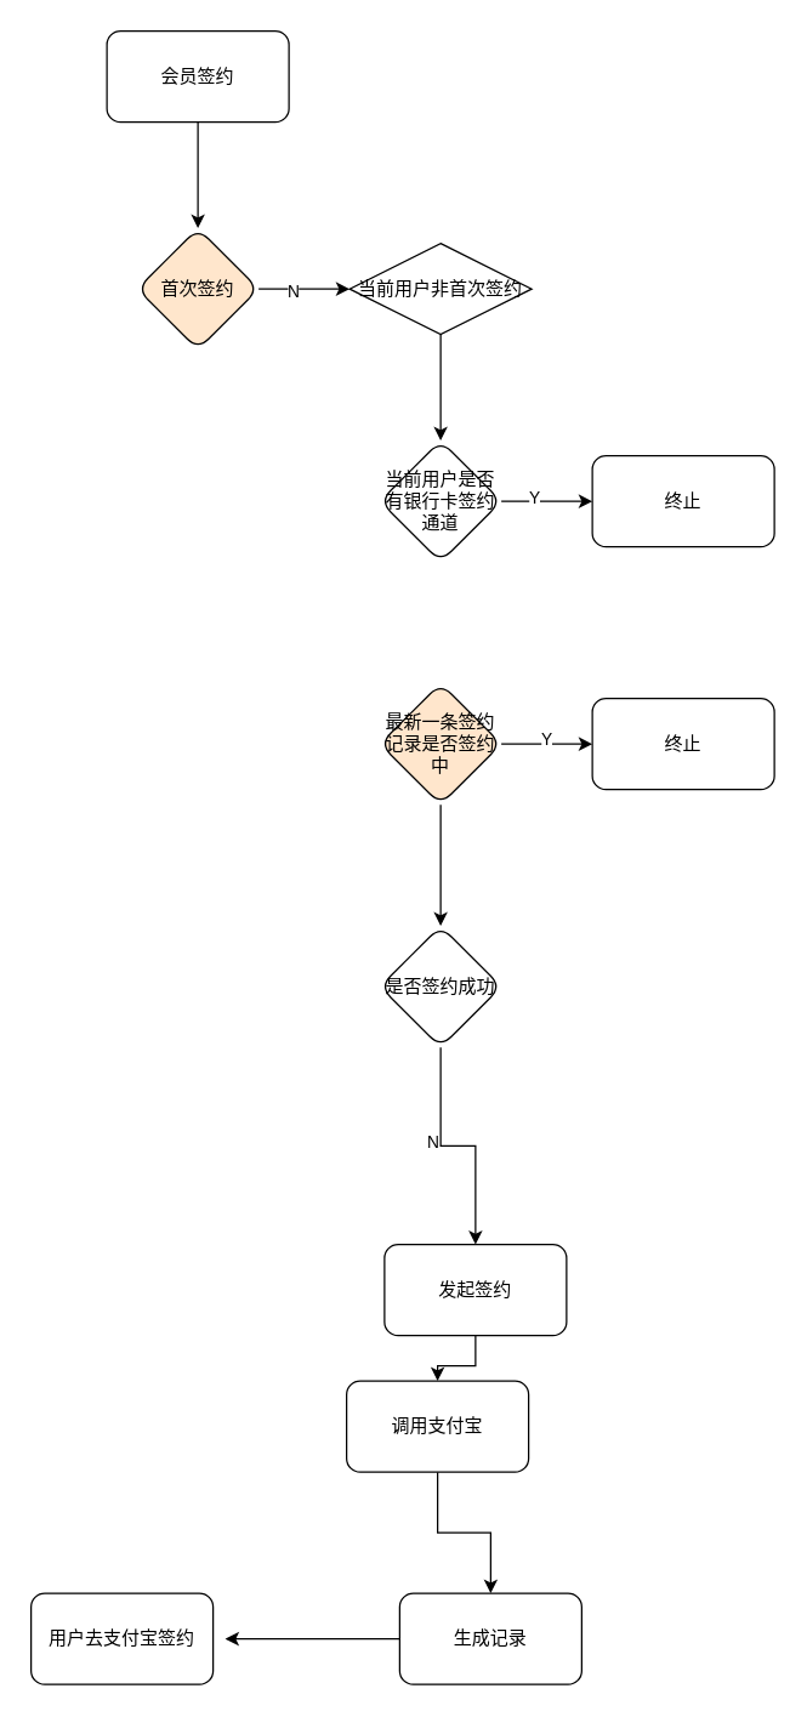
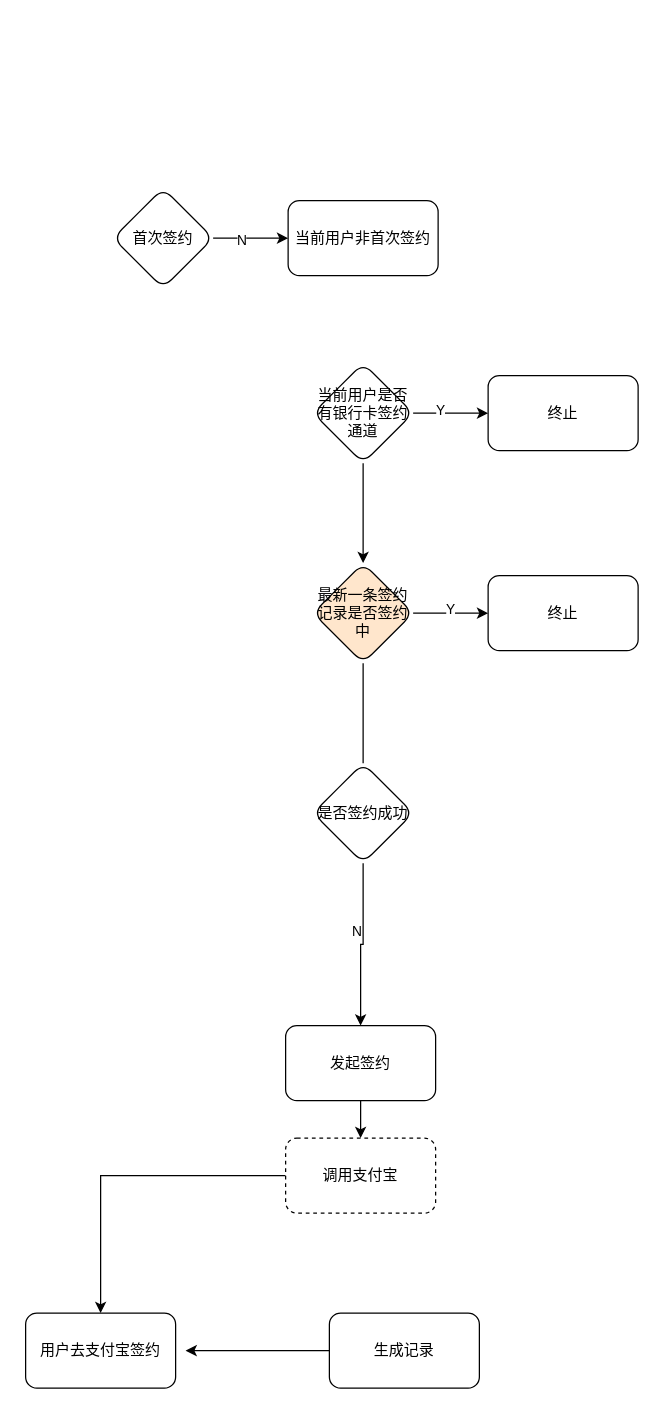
  <mxCell id="0" />
  <mxCell id="1" parent="0" />
- <mxCell id="2" value="" style="edgeStyle=orthogonalEdgeStyle;rounded=0;orthogonalLoop=1;jettySize=auto;html=1;" edge="1" parent="1" source="3" target="6"><mxGeometry relative="1" as="geometry" /></mxCell>
- <mxCell id="3" value="会员签约" style="rounded=1;whiteSpace=wrap;html=1;" vertex="1" parent="1"><mxGeometry x="70" y="20" width="120" height="60" as="geometry" /></mxCell>
  <mxCell id="4" value="" style="edgeStyle=orthogonalEdgeStyle;rounded=0;orthogonalLoop=1;jettySize=auto;html=1;" edge="1" parent="1" source="6" target="15"><mxGeometry relative="1" as="geometry" /></mxCell>
  <mxCell id="5" value="N" style="edgeLabel;html=1;align=center;verticalAlign=middle;resizable=0;points=[];" vertex="1" connectable="0" parent="4"><mxGeometry x="-0.28" y="-1" relative="1" as="geometry"><mxPoint as="offset" /></mxGeometry></mxCell>
- <mxCell id="6" value="首次签约" style="rhombus;whiteSpace=wrap;html=1;rounded=1;fillColor=#ffe6cc;" vertex="1" parent="1"><mxGeometry x="90" y="150" width="80" height="80" as="geometry" /></mxCell>
+ <mxCell id="6" value="首次签约" style="rhombus;whiteSpace=wrap;html=1;rounded=1;" vertex="1" parent="1"><mxGeometry x="90" y="150" width="80" height="80" as="geometry" /></mxCell>
  <mxCell id="7" value="" style="edgeStyle=orthogonalEdgeStyle;rounded=0;orthogonalLoop=1;jettySize=auto;html=1;" edge="1" parent="1" source="8" target="10"><mxGeometry relative="1" as="geometry" /></mxCell>
- <mxCell id="8" value="发起签约" style="whiteSpace=wrap;html=1;rounded=1;" vertex="1" parent="1"><mxGeometry x="253" y="820" width="120" height="60" as="geometry" /></mxCell>
- <mxCell id="9" value="" style="edgeStyle=orthogonalEdgeStyle;rounded=0;orthogonalLoop=1;jettySize=auto;html=1;" edge="1" parent="1" source="10" target="12"><mxGeometry relative="1" as="geometry" /></mxCell>
- <mxCell id="10" value="调用支付宝" style="rounded=1;whiteSpace=wrap;html=1;" vertex="1" parent="1"><mxGeometry x="228" y="910" width="120" height="60" as="geometry" /></mxCell>
+ <mxCell id="8" value="发起签约" style="whiteSpace=wrap;html=1;rounded=1;" vertex="1" parent="1"><mxGeometry x="228" y="820" width="120" height="60" as="geometry" /></mxCell>
+ <mxCell id="9" value="" style="edgeStyle=orthogonalEdgeStyle;rounded=0;orthogonalLoop=1;jettySize=auto;html=1;" edge="1" parent="1" source="10" target="13"><mxGeometry relative="1" as="geometry" /></mxCell>
+ <mxCell id="10" value="调用支付宝" style="rounded=1;whiteSpace=wrap;html=1;dashed=1;" vertex="1" parent="1"><mxGeometry x="228" y="910" width="120" height="60" as="geometry" /></mxCell>
  <mxCell id="11" value="" style="edgeStyle=orthogonalEdgeStyle;rounded=0;orthogonalLoop=1;jettySize=auto;html=1;" edge="1" parent="1" source="12"><mxGeometry relative="1" as="geometry"><mxPoint x="148" y="1080" as="targetPoint" /></mxGeometry></mxCell>
  <mxCell id="12" value="生成记录" style="whiteSpace=wrap;html=1;rounded=1;" vertex="1" parent="1"><mxGeometry x="263" y="1050" width="120" height="60" as="geometry" /></mxCell>
  <mxCell id="13" value="用户去支付宝签约" style="whiteSpace=wrap;html=1;rounded=1;" vertex="1" parent="1"><mxGeometry x="20" y="1050" width="120" height="60" as="geometry" /></mxCell>
- <mxCell id="14" value="" style="edgeStyle=orthogonalEdgeStyle;rounded=0;orthogonalLoop=1;jettySize=auto;html=1;" edge="1" parent="1" source="15" target="19"><mxGeometry relative="1" as="geometry" /></mxCell>
- <mxCell id="15" value="当前用户非首次签约" style="rhombus;whiteSpace=wrap;html=1;" vertex="1" parent="1"><mxGeometry x="230" y="160" width="120" height="60" as="geometry" /></mxCell>
+ <mxCell id="15" value="当前用户非首次签约" style="whiteSpace=wrap;html=1;rounded=1;" vertex="1" parent="1"><mxGeometry x="230" y="160" width="120" height="60" as="geometry" /></mxCell>
  <mxCell id="16" value="" style="edgeStyle=orthogonalEdgeStyle;rounded=0;orthogonalLoop=1;jettySize=auto;html=1;" edge="1" parent="1" source="19" target="20"><mxGeometry relative="1" as="geometry" /></mxCell>
  <mxCell id="17" value="Y" style="edgeLabel;html=1;align=center;verticalAlign=middle;resizable=0;points=[];" vertex="1" connectable="0" parent="16"><mxGeometry x="-0.313" y="3" relative="1" as="geometry"><mxPoint as="offset" /></mxGeometry></mxCell>
+ <mxCell id="18" value="" style="edgeStyle=orthogonalEdgeStyle;rounded=0;orthogonalLoop=1;jettySize=auto;html=1;" edge="1" parent="1" source="19" target="24"><mxGeometry relative="1" as="geometry" /></mxCell>
  <mxCell id="19" value="当前用户是否有银行卡签约通道" style="rhombus;whiteSpace=wrap;html=1;rounded=1;" vertex="1" parent="1"><mxGeometry x="250" y="290" width="80" height="80" as="geometry" /></mxCell>
  <mxCell id="20" value="终止" style="whiteSpace=wrap;html=1;rounded=1;" vertex="1" parent="1"><mxGeometry x="390" y="300" width="120" height="60" as="geometry" /></mxCell>
  <mxCell id="21" value="" style="edgeStyle=orthogonalEdgeStyle;rounded=0;orthogonalLoop=1;jettySize=auto;html=1;" edge="1" parent="1" source="24" target="25"><mxGeometry relative="1" as="geometry" /></mxCell>
  <mxCell id="22" value="Y" style="edgeLabel;html=1;align=center;verticalAlign=middle;resizable=0;points=[];" vertex="1" connectable="0" parent="21"><mxGeometry x="-0.047" y="4" relative="1" as="geometry"><mxPoint as="offset" /></mxGeometry></mxCell>
- <mxCell id="23" value="" style="edgeStyle=orthogonalEdgeStyle;rounded=0;orthogonalLoop=1;jettySize=auto;html=1;" edge="1" parent="1" source="24" target="28"><mxGeometry relative="1" as="geometry" /></mxCell>
+ <mxCell id="23" value="" style="edgeStyle=orthogonalEdgeStyle;rounded=0;orthogonalLoop=1;jettySize=auto;html=1;endArrow=none;" edge="1" parent="1" source="24" target="28"><mxGeometry relative="1" as="geometry" /></mxCell>
  <mxCell id="24" value="最新一条签约记录是否签约中" style="rhombus;whiteSpace=wrap;html=1;rounded=1;fillColor=#ffe6cc;" vertex="1" parent="1"><mxGeometry x="250" y="450" width="80" height="80" as="geometry" /></mxCell>
  <mxCell id="25" value="终止" style="whiteSpace=wrap;html=1;rounded=1;" vertex="1" parent="1"><mxGeometry x="390" y="460" width="120" height="60" as="geometry" /></mxCell>
  <mxCell id="26" style="edgeStyle=orthogonalEdgeStyle;rounded=0;orthogonalLoop=1;jettySize=auto;html=1;exitX=0.5;exitY=1;exitDx=0;exitDy=0;entryX=0.5;entryY=0;entryDx=0;entryDy=0;" edge="1" parent="1" source="28" target="8"><mxGeometry relative="1" as="geometry" /></mxCell>
  <mxCell id="27" value="N" style="edgeLabel;html=1;align=center;verticalAlign=middle;resizable=0;points=[];" vertex="1" connectable="0" parent="26"><mxGeometry x="-0.188" y="-6" relative="1" as="geometry"><mxPoint as="offset" /></mxGeometry></mxCell>
  <mxCell id="28" value="是否签约成功" style="rhombus;whiteSpace=wrap;html=1;rounded=1;" vertex="1" parent="1"><mxGeometry x="250" y="610" width="80" height="80" as="geometry" /></mxCell>
